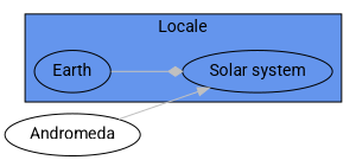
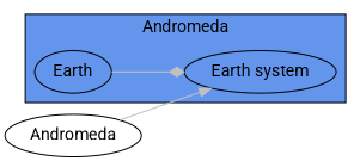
  digraph {
    fontname=Roboto
    rankdir=LR
    node [fontname=Roboto shape=oval]
    edge [color=grey fontname=Roboto]
-   "Solar system"
+   "Solar system" [label="Earth system"]
    Earth
    Andromeda
    subgraph cluster_1 {
      bgcolor=cornflowerblue
-     label=Locale
+     label=Andromeda
      "Solar system"
      Earth
    }
    Earth -> "Solar system" [arrowhead=diamond]
    Andromeda -> "Solar system"
  }
